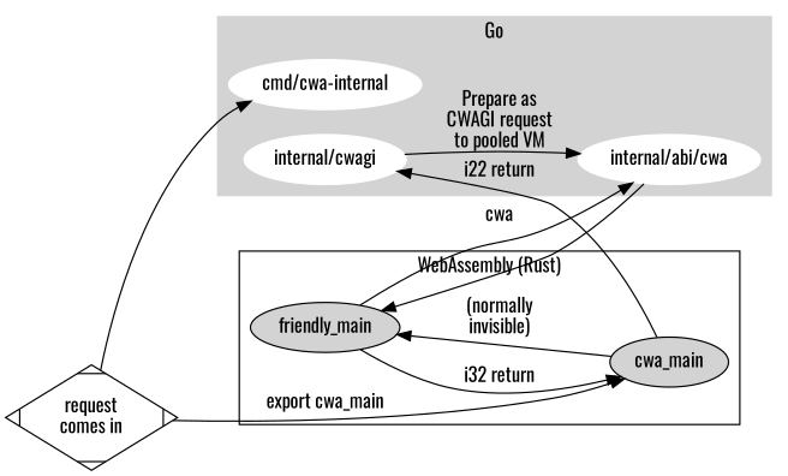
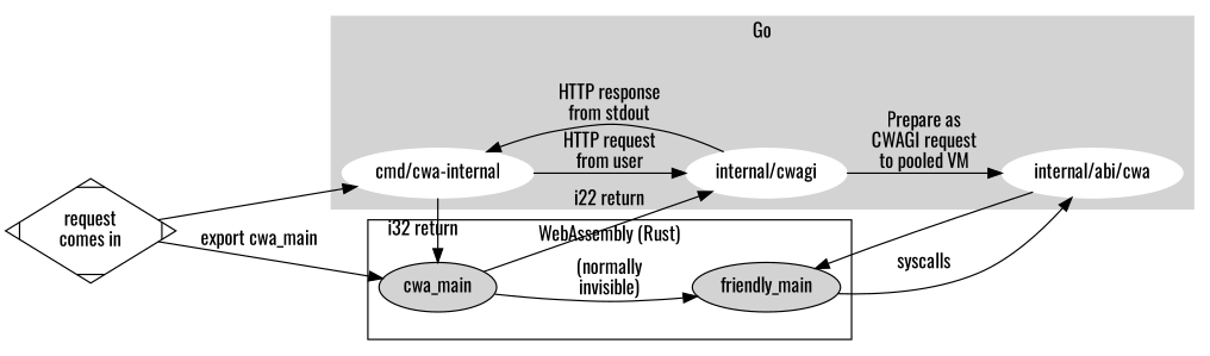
  digraph {
    fontname=Oswald
    rankdir=LR
    node [fontname=Oswald style=filled]
    edge [fontname=Oswald]
    n1 [color=white label="cmd/cwa-internal"]
    n2 [color=white label="internal/cwagi"]
    n3 [color=white label="internal/abi/cwa"]
    n4 [label=friendly_main]
    cwa_main
    n6 [label="request\ncomes in" shape=Mdiamond style=""]
    subgraph cluster_1 {
      color=lightgrey
      label=Go
      style=filled
      n1
      n2
      n3
    }
    subgraph cluster_2 {
      label="WebAssembly (Rust)"
      n4
      cwa_main
    }
+   n1 -> n2 [label="HTTP request\nfrom user"]
+   n2 -> n1 [label="HTTP response\nfrom stdout"]
    n2 -> n3 [label="Prepare as\nCWAGI request\nto pooled VM"]
    n3 -> n4
-   n4 -> n3 [label=cwa]
-   n4 -> cwa_main [label="i32 return"]
+   n4 -> n3 [label=syscalls]
+   n1 -> cwa_main [label="i32 return"]
    cwa_main -> n2 [label="i22 return"]
    cwa_main -> n4 [label="(normally\ninvisible)"]
    n6 -> n1
    n6 -> cwa_main [label="export cwa_main"]
  }
